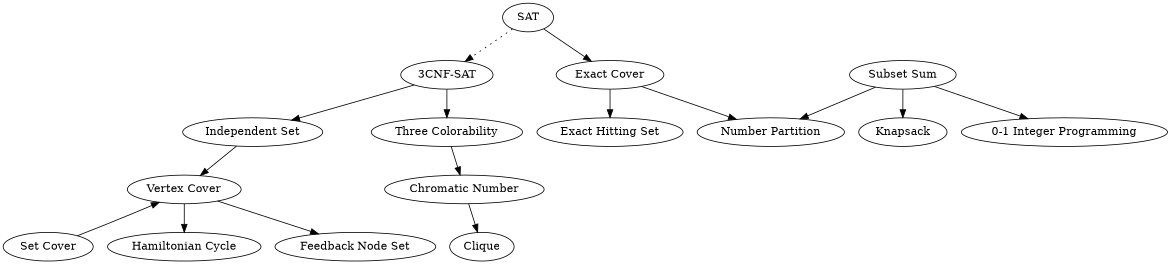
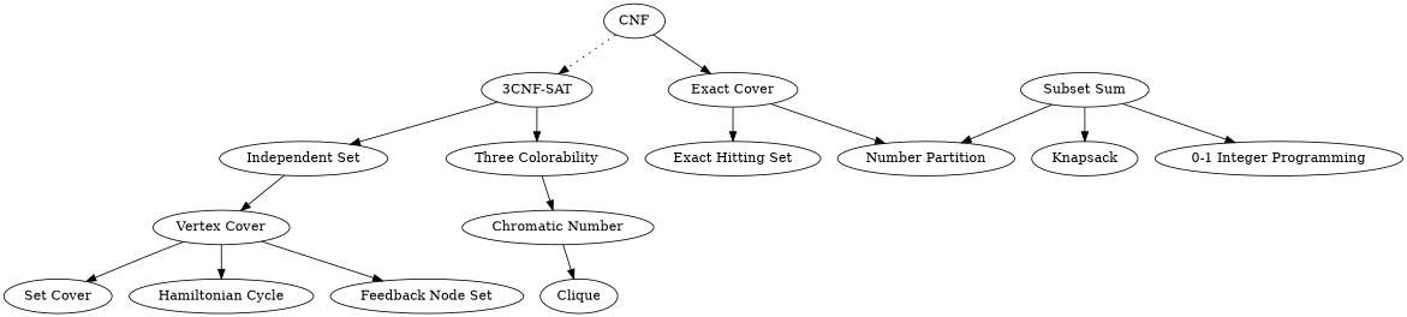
  digraph {
    n1 [label="3CNF-SAT"]
    n2 [label="Independent Set"]
    n3 [label="Three Colorability"]
    n4 [label="Vertex Cover"]
    n5 [label=Clique]
    n6 [label="Chromatic Number"]
    n7 [label="Set Cover"]
    n8 [label="Hamiltonian Cycle"]
    n9 [label="Feedback Node Set"]
-   n10 [label=SAT]
+   n10 [label=CNF]
    n11 [label="Exact Cover"]
    n12 [label="Exact Hitting Set"]
    n13 [label="Number Partition"]
    n14 [label="Subset Sum"]
    n15 [label=Knapsack]
    n16 [label="0-1 Integer Programming"]
    n1 -> n2
    n1 -> n3
    n2 -> n4
    n3 -> n6
-   n7 -> n4
+   n4 -> n7
    n4 -> n8
    n4 -> n9
    n6 -> n5
    n10 -> n1 [style=dotted]
    n10 -> n11
    n11 -> n12
    n11 -> n13
    n14 -> n13
    n14 -> n15
    n14 -> n16
  }
